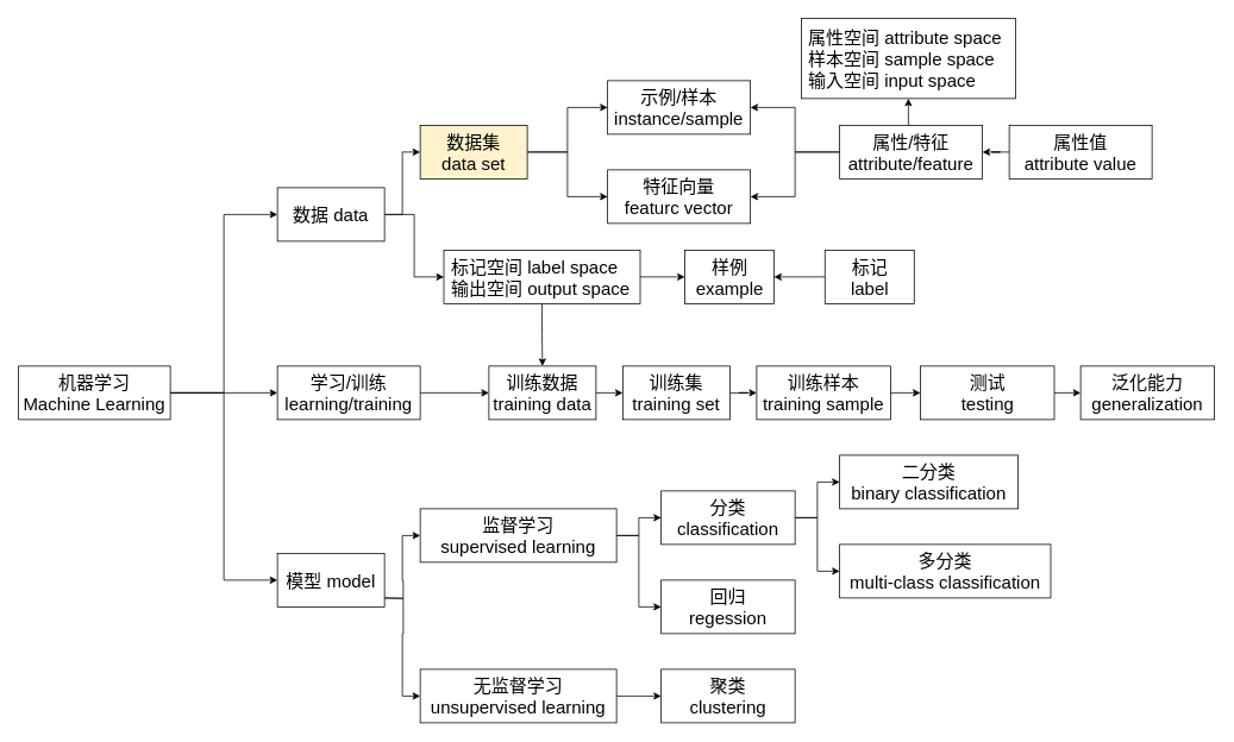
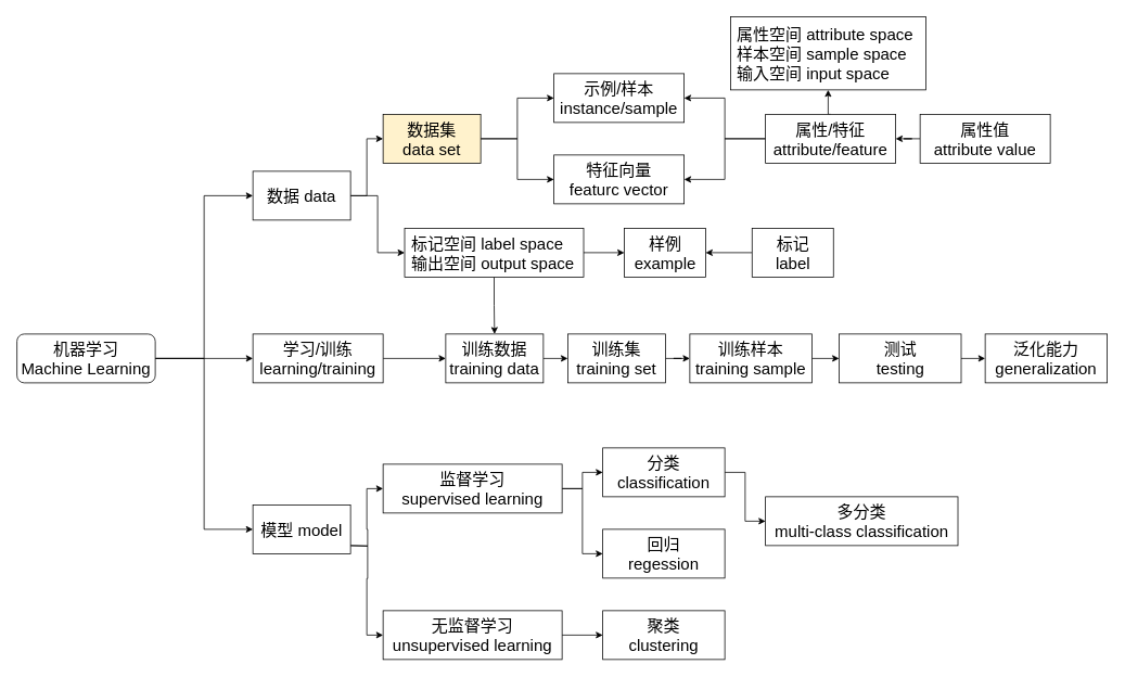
  <mxCell id="0" />
  <mxCell id="1" parent="0" />
  <mxCell id="2" style="edgeStyle=orthogonalEdgeStyle;rounded=0;orthogonalLoop=1;jettySize=auto;html=1;exitX=1;exitY=0.5;exitDx=0;exitDy=0;entryX=0;entryY=0.5;entryDx=0;entryDy=0;" edge="1" parent="1" source="5" target="8"><mxGeometry relative="1" as="geometry" /></mxCell>
  <mxCell id="3" style="edgeStyle=orthogonalEdgeStyle;rounded=0;orthogonalLoop=1;jettySize=auto;html=1;exitX=1;exitY=0.5;exitDx=0;exitDy=0;entryX=0;entryY=0.5;entryDx=0;entryDy=0;" edge="1" parent="1" source="5" target="31"><mxGeometry relative="1" as="geometry" /></mxCell>
  <mxCell id="4" style="edgeStyle=orthogonalEdgeStyle;rounded=0;orthogonalLoop=1;jettySize=auto;html=1;exitX=1;exitY=0.5;exitDx=0;exitDy=0;entryX=0;entryY=0.5;entryDx=0;entryDy=0;" edge="1" parent="1" source="5" target="11"><mxGeometry relative="1" as="geometry" /></mxCell>
- <mxCell id="5" value="机器学习&lt;br&gt;Machine Learning" style="whiteSpace=wrap;html=1;fontSize=20;" vertex="1" parent="1"><mxGeometry x="20" y="410" width="170" height="60" as="geometry" /></mxCell>
+ <mxCell id="5" value="机器学习&lt;br&gt;Machine Learning" style="whiteSpace=wrap;html=1;fontSize=20;rounded=1;" vertex="1" parent="1"><mxGeometry x="20" y="410" width="170" height="60" as="geometry" /></mxCell>
  <mxCell id="6" style="edgeStyle=orthogonalEdgeStyle;rounded=0;orthogonalLoop=1;jettySize=auto;html=1;exitX=1;exitY=0.5;exitDx=0;exitDy=0;entryX=0;entryY=0.5;entryDx=0;entryDy=0;fontSize=20;" edge="1" parent="1" source="8" target="14"><mxGeometry relative="1" as="geometry" /></mxCell>
  <mxCell id="7" style="edgeStyle=orthogonalEdgeStyle;rounded=0;orthogonalLoop=1;jettySize=auto;html=1;exitX=1;exitY=0.5;exitDx=0;exitDy=0;entryX=0;entryY=0.5;entryDx=0;entryDy=0;" edge="1" parent="1" source="8" target="34"><mxGeometry relative="1" as="geometry" /></mxCell>
  <mxCell id="8" value="数据 data" style="whiteSpace=wrap;html=1;fontSize=20;" vertex="1" parent="1"><mxGeometry x="310" y="210" width="120" height="60" as="geometry" /></mxCell>
  <mxCell id="9" style="edgeStyle=orthogonalEdgeStyle;rounded=0;orthogonalLoop=1;jettySize=auto;html=1;exitX=1;exitY=0.5;exitDx=0;exitDy=0;entryX=0;entryY=0.5;entryDx=0;entryDy=0;" edge="1" parent="1" target="40"><mxGeometry relative="1" as="geometry"><mxPoint x="430" y="670" as="sourcePoint" /></mxGeometry></mxCell>
  <mxCell id="10" style="edgeStyle=orthogonalEdgeStyle;rounded=0;orthogonalLoop=1;jettySize=auto;html=1;exitX=1;exitY=0.5;exitDx=0;exitDy=0;entryX=0;entryY=0.5;entryDx=0;entryDy=0;" edge="1" parent="1" target="42"><mxGeometry relative="1" as="geometry"><mxPoint x="430" y="670" as="sourcePoint" /></mxGeometry></mxCell>
  <mxCell id="11" value="模型 model" style="whiteSpace=wrap;html=1;fontSize=20;" vertex="1" parent="1"><mxGeometry x="310" y="620" width="120" height="60" as="geometry" /></mxCell>
  <mxCell id="12" style="edgeStyle=orthogonalEdgeStyle;rounded=0;orthogonalLoop=1;jettySize=auto;html=1;exitX=1;exitY=0.5;exitDx=0;exitDy=0;entryX=0;entryY=0.5;entryDx=0;entryDy=0;fontSize=20;" edge="1" parent="1" source="14" target="15"><mxGeometry relative="1" as="geometry" /></mxCell>
  <mxCell id="13" style="edgeStyle=orthogonalEdgeStyle;rounded=0;orthogonalLoop=1;jettySize=auto;html=1;exitX=1;exitY=0.5;exitDx=0;exitDy=0;entryX=0;entryY=0.5;entryDx=0;entryDy=0;fontSize=20;" edge="1" parent="1" source="14" target="16"><mxGeometry relative="1" as="geometry" /></mxCell>
  <mxCell id="14" value="数据集&lt;br&gt;data set" style="whiteSpace=wrap;html=1;fontSize=20;fillColor=#fff2cc;" vertex="1" parent="1"><mxGeometry x="470" y="140" width="120" height="60" as="geometry" /></mxCell>
  <mxCell id="15" value="示例/样本&lt;br&gt;instance/sample" style="whiteSpace=wrap;html=1;fontSize=20;" vertex="1" parent="1"><mxGeometry x="680" y="90" width="160" height="60" as="geometry" /></mxCell>
  <mxCell id="16" value="特征向量&lt;br&gt;featurc vector" style="whiteSpace=wrap;html=1;fontSize=20;" vertex="1" parent="1"><mxGeometry x="680" y="190" width="160" height="60" as="geometry" /></mxCell>
  <mxCell id="17" style="edgeStyle=orthogonalEdgeStyle;rounded=0;orthogonalLoop=1;jettySize=auto;html=1;exitX=0;exitY=0.5;exitDx=0;exitDy=0;entryX=1;entryY=0.5;entryDx=0;entryDy=0;fontSize=20;" edge="1" parent="1" source="20" target="15"><mxGeometry relative="1" as="geometry" /></mxCell>
  <mxCell id="18" style="edgeStyle=orthogonalEdgeStyle;rounded=0;orthogonalLoop=1;jettySize=auto;html=1;exitX=0;exitY=0.5;exitDx=0;exitDy=0;entryX=1;entryY=0.5;entryDx=0;entryDy=0;fontSize=20;" edge="1" parent="1" source="20" target="16"><mxGeometry relative="1" as="geometry" /></mxCell>
  <mxCell id="19" style="edgeStyle=orthogonalEdgeStyle;rounded=0;orthogonalLoop=1;jettySize=auto;html=1;exitX=0.5;exitY=0;exitDx=0;exitDy=0;entryX=0.5;entryY=1;entryDx=0;entryDy=0;" edge="1" parent="1" source="20" target="23"><mxGeometry relative="1" as="geometry" /></mxCell>
  <mxCell id="20" value="属性/特征&lt;br&gt;attribute/feature" style="whiteSpace=wrap;html=1;fontSize=20;" vertex="1" parent="1"><mxGeometry x="940" y="140" width="160" height="60" as="geometry" /></mxCell>
  <mxCell id="21" style="edgeStyle=orthogonalEdgeStyle;rounded=0;orthogonalLoop=1;jettySize=auto;html=1;exitX=0;exitY=0.5;exitDx=0;exitDy=0;fontSize=20;" edge="1" parent="1" source="22" target="20"><mxGeometry relative="1" as="geometry" /></mxCell>
  <mxCell id="22" value="属性值&lt;br&gt;attribute value" style="whiteSpace=wrap;html=1;fontSize=20;" vertex="1" parent="1"><mxGeometry x="1130" y="140" width="160" height="60" as="geometry" /></mxCell>
  <mxCell id="23" value="属性空间 attribute space&lt;br style=&quot;font-size: 20px;&quot;&gt;样本空间 sample space&lt;br style=&quot;font-size: 20px;&quot;&gt;&lt;div style=&quot;&quot;&gt;&lt;span style=&quot;background-color: initial;&quot;&gt;输入空间 input space&lt;/span&gt;&lt;/div&gt;" style="whiteSpace=wrap;html=1;fontSize=20;align=left;spacingLeft=6;" vertex="1" parent="1"><mxGeometry x="897" y="20" width="240" height="90" as="geometry" /></mxCell>
  <mxCell id="24" style="edgeStyle=orthogonalEdgeStyle;rounded=0;orthogonalLoop=1;jettySize=auto;html=1;exitX=1;exitY=0.5;exitDx=0;exitDy=0;entryX=0;entryY=0.5;entryDx=0;entryDy=0;" edge="1" parent="1" source="25" target="27"><mxGeometry relative="1" as="geometry" /></mxCell>
  <mxCell id="25" value="训练数据&lt;br&gt;training data" style="whiteSpace=wrap;html=1;fontSize=20;" vertex="1" parent="1"><mxGeometry x="547" y="410" width="120" height="60" as="geometry" /></mxCell>
  <mxCell id="26" style="edgeStyle=orthogonalEdgeStyle;rounded=0;orthogonalLoop=1;jettySize=auto;html=1;exitX=1;exitY=0.5;exitDx=0;exitDy=0;" edge="1" parent="1" source="27" target="29"><mxGeometry relative="1" as="geometry" /></mxCell>
  <mxCell id="27" value="训练集&lt;br&gt;training set" style="whiteSpace=wrap;html=1;fontSize=20;" vertex="1" parent="1"><mxGeometry x="697" y="410" width="120" height="60" as="geometry" /></mxCell>
  <mxCell id="28" style="edgeStyle=orthogonalEdgeStyle;rounded=0;orthogonalLoop=1;jettySize=auto;html=1;exitX=1;exitY=0.5;exitDx=0;exitDy=0;entryX=0;entryY=0.5;entryDx=0;entryDy=0;" edge="1" parent="1" source="29" target="52"><mxGeometry relative="1" as="geometry" /></mxCell>
  <mxCell id="29" value="训练样本&lt;br&gt;training sample" style="whiteSpace=wrap;html=1;fontSize=20;" vertex="1" parent="1"><mxGeometry x="847" y="410" width="150" height="60" as="geometry" /></mxCell>
  <mxCell id="30" style="edgeStyle=orthogonalEdgeStyle;rounded=0;orthogonalLoop=1;jettySize=auto;html=1;exitX=1;exitY=0.5;exitDx=0;exitDy=0;entryX=0;entryY=0.5;entryDx=0;entryDy=0;" edge="1" parent="1" source="31" target="25"><mxGeometry relative="1" as="geometry" /></mxCell>
  <mxCell id="31" value="学习/训练&lt;br style=&quot;border-color: var(--border-color);&quot;&gt;&lt;span style=&quot;&quot;&gt;learning/training&lt;/span&gt;" style="whiteSpace=wrap;html=1;fontSize=20;" vertex="1" parent="1"><mxGeometry x="310" y="410" width="160" height="60" as="geometry" /></mxCell>
  <mxCell id="32" style="edgeStyle=orthogonalEdgeStyle;rounded=0;orthogonalLoop=1;jettySize=auto;html=1;exitX=1;exitY=0.5;exitDx=0;exitDy=0;entryX=0;entryY=0.5;entryDx=0;entryDy=0;" edge="1" parent="1" source="34" target="35"><mxGeometry relative="1" as="geometry" /></mxCell>
  <mxCell id="33" style="edgeStyle=orthogonalEdgeStyle;rounded=0;orthogonalLoop=1;jettySize=auto;html=1;exitX=0.5;exitY=1;exitDx=0;exitDy=0;entryX=0.5;entryY=0;entryDx=0;entryDy=0;" edge="1" parent="1" source="34" target="25"><mxGeometry relative="1" as="geometry" /></mxCell>
  <mxCell id="34" value="标记空间 label space&lt;br&gt;输出空间 output space" style="whiteSpace=wrap;html=1;fontSize=20;align=left;spacingLeft=6;" vertex="1" parent="1"><mxGeometry x="496.5" y="280" width="220" height="60" as="geometry" /></mxCell>
  <mxCell id="35" value="样例&lt;br&gt;example" style="whiteSpace=wrap;html=1;fontSize=20;" vertex="1" parent="1"><mxGeometry x="766.5" y="280" width="100" height="60" as="geometry" /></mxCell>
  <mxCell id="36" style="edgeStyle=orthogonalEdgeStyle;rounded=0;orthogonalLoop=1;jettySize=auto;html=1;exitX=0;exitY=0.5;exitDx=0;exitDy=0;entryX=1;entryY=0.5;entryDx=0;entryDy=0;" edge="1" parent="1" source="37" target="35"><mxGeometry relative="1" as="geometry" /></mxCell>
  <mxCell id="37" value="标记&lt;br&gt;label" style="whiteSpace=wrap;html=1;fontSize=20;" vertex="1" parent="1"><mxGeometry x="923.5" y="280" width="100" height="60" as="geometry" /></mxCell>
  <mxCell id="38" style="edgeStyle=orthogonalEdgeStyle;rounded=0;orthogonalLoop=1;jettySize=auto;html=1;exitX=1;exitY=0.5;exitDx=0;exitDy=0;entryX=0;entryY=0.5;entryDx=0;entryDy=0;" edge="1" parent="1" source="40" target="45"><mxGeometry relative="1" as="geometry" /></mxCell>
  <mxCell id="39" style="edgeStyle=orthogonalEdgeStyle;rounded=0;orthogonalLoop=1;jettySize=auto;html=1;exitX=1;exitY=0.5;exitDx=0;exitDy=0;entryX=0;entryY=0.5;entryDx=0;entryDy=0;" edge="1" parent="1" source="40" target="46"><mxGeometry relative="1" as="geometry" /></mxCell>
  <mxCell id="40" value="监督学习&lt;br&gt;supervised learning" style="whiteSpace=wrap;html=1;fontSize=20;" vertex="1" parent="1"><mxGeometry x="470" y="570" width="220" height="60" as="geometry" /></mxCell>
  <mxCell id="41" style="edgeStyle=orthogonalEdgeStyle;rounded=0;orthogonalLoop=1;jettySize=auto;html=1;exitX=1;exitY=0.5;exitDx=0;exitDy=0;entryX=0;entryY=0.5;entryDx=0;entryDy=0;" edge="1" parent="1" source="42" target="49"><mxGeometry relative="1" as="geometry" /></mxCell>
  <mxCell id="42" value="无监督学习&lt;br&gt;unsupervised learning" style="whiteSpace=wrap;html=1;fontSize=20;" vertex="1" parent="1"><mxGeometry x="470" y="750" width="220" height="60" as="geometry" /></mxCell>
- <mxCell id="43" style="edgeStyle=orthogonalEdgeStyle;rounded=0;orthogonalLoop=1;jettySize=auto;html=1;exitX=1;exitY=0.5;exitDx=0;exitDy=0;entryX=0;entryY=0.5;entryDx=0;entryDy=0;" edge="1" parent="1" source="45" target="47"><mxGeometry relative="1" as="geometry" /></mxCell>
  <mxCell id="44" style="edgeStyle=orthogonalEdgeStyle;rounded=0;orthogonalLoop=1;jettySize=auto;html=1;exitX=1;exitY=0.5;exitDx=0;exitDy=0;" edge="1" parent="1" source="45" target="48"><mxGeometry relative="1" as="geometry" /></mxCell>
  <mxCell id="45" value="分类&lt;br&gt;classification" style="whiteSpace=wrap;html=1;fontSize=20;" vertex="1" parent="1"><mxGeometry x="740" y="550" width="150" height="60" as="geometry" /></mxCell>
  <mxCell id="46" value="回归&lt;br&gt;regession" style="whiteSpace=wrap;html=1;fontSize=20;" vertex="1" parent="1"><mxGeometry x="740" y="650" width="150" height="60" as="geometry" /></mxCell>
- <mxCell id="47" value="二分类&lt;br&gt;binary classification" style="whiteSpace=wrap;html=1;fontSize=20;" vertex="1" parent="1"><mxGeometry x="940" y="510" width="200" height="60" as="geometry" /></mxCell>
  <mxCell id="48" value="多分类&lt;br&gt;multi-class classification" style="whiteSpace=wrap;html=1;fontSize=20;" vertex="1" parent="1"><mxGeometry x="940" y="610" width="236.5" height="60" as="geometry" /></mxCell>
  <mxCell id="49" value="聚类&lt;br&gt;clustering" style="whiteSpace=wrap;html=1;fontSize=20;" vertex="1" parent="1"><mxGeometry x="740" y="750" width="150" height="60" as="geometry" /></mxCell>
  <mxCell id="50" value="泛化能力&lt;br&gt;generalization" style="whiteSpace=wrap;html=1;fontSize=20;" vertex="1" parent="1"><mxGeometry x="1210" y="410" width="150" height="60" as="geometry" /></mxCell>
  <mxCell id="51" style="edgeStyle=orthogonalEdgeStyle;rounded=0;orthogonalLoop=1;jettySize=auto;html=1;exitX=1;exitY=0.5;exitDx=0;exitDy=0;entryX=0;entryY=0.5;entryDx=0;entryDy=0;" edge="1" parent="1" source="52" target="50"><mxGeometry relative="1" as="geometry" /></mxCell>
  <mxCell id="52" value="测试&lt;br&gt;testing" style="whiteSpace=wrap;html=1;fontSize=20;" vertex="1" parent="1"><mxGeometry x="1030.5" y="410" width="150" height="60" as="geometry" /></mxCell>
